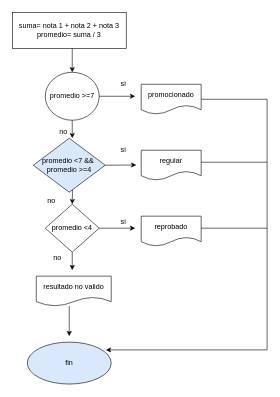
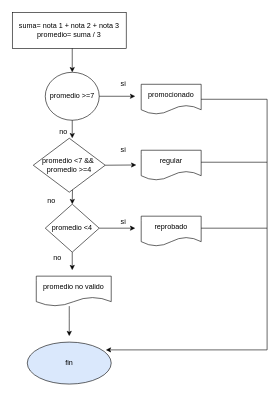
  <mxCell id="0" />
  <mxCell id="1" parent="0" />
  <mxCell id="2" value="fin" style="ellipse;whiteSpace=wrap;html=1;fillColor=#dae8fc;" vertex="1" parent="1"><mxGeometry x="45" y="570" width="140" height="70" as="geometry" /></mxCell>
  <mxCell id="3" value="suma= nota 1 + nota 2 + nota 3&lt;br&gt;promedio= suma / 3" style="rounded=0;whiteSpace=wrap;html=1;" vertex="1" parent="1"><mxGeometry x="20" y="20" width="190" height="60" as="geometry" /></mxCell>
  <mxCell id="4" value="" style="endArrow=classic;html=1;rounded=0;" edge="1" parent="1" target="5"><mxGeometry width="50" height="50" relative="1" as="geometry"><mxPoint x="120" y="80" as="sourcePoint" /><mxPoint x="115" y="140" as="targetPoint" /></mxGeometry></mxCell>
  <mxCell id="5" value="promedio &amp;gt;=7" style="ellipse;whiteSpace=wrap;html=1;" vertex="1" parent="1"><mxGeometry x="75" y="120" width="90" height="80" as="geometry" /></mxCell>
  <mxCell id="6" value="" style="endArrow=classic;html=1;rounded=0;exitX=1;exitY=0.5;exitDx=0;exitDy=0;" edge="1" parent="1" source="5"><mxGeometry width="50" height="50" relative="1" as="geometry"><mxPoint x="105" y="200" as="sourcePoint" /><mxPoint x="225" y="160" as="targetPoint" /></mxGeometry></mxCell>
  <mxCell id="7" value="promocionado" style="shape=document;whiteSpace=wrap;html=1;boundedLbl=1;" vertex="1" parent="1"><mxGeometry x="235" y="140" width="100" height="50" as="geometry" /></mxCell>
  <mxCell id="8" value="" style="endArrow=classic;html=1;rounded=0;exitX=0.5;exitY=1;exitDx=0;exitDy=0;" edge="1" parent="1" source="5"><mxGeometry width="50" height="50" relative="1" as="geometry"><mxPoint x="105" y="200" as="sourcePoint" /><mxPoint x="120" y="230" as="targetPoint" /></mxGeometry></mxCell>
  <mxCell id="9" value="" style="endArrow=classic;html=1;rounded=0;exitX=1;exitY=0.5;exitDx=0;exitDy=0;entryX=-0.082;entryY=0.492;entryDx=0;entryDy=0;entryPerimeter=0;" edge="1" parent="1" source="26" target="10"><mxGeometry width="50" height="50" relative="1" as="geometry"><mxPoint x="105" y="310" as="sourcePoint" /><mxPoint x="225" y="270" as="targetPoint" /></mxGeometry></mxCell>
  <mxCell id="10" value="regular" style="shape=document;whiteSpace=wrap;html=1;boundedLbl=1;" vertex="1" parent="1"><mxGeometry x="235" y="250" width="100" height="50" as="geometry" /></mxCell>
  <mxCell id="11" value="" style="endArrow=classic;html=1;rounded=0;exitX=0.545;exitY=0.922;exitDx=0;exitDy=0;entryX=0.5;entryY=0;entryDx=0;entryDy=0;exitPerimeter=0;" edge="1" parent="1" source="26" target="17"><mxGeometry width="50" height="50" relative="1" as="geometry"><mxPoint x="105" y="310" as="sourcePoint" /><mxPoint x="120" y="340" as="targetPoint" /></mxGeometry></mxCell>
  <mxCell id="12" value="" style="endArrow=classic;html=1;rounded=0;exitX=1;exitY=0.5;exitDx=0;exitDy=0;" edge="1" parent="1" source="17"><mxGeometry width="50" height="50" relative="1" as="geometry"><mxPoint x="105" y="420" as="sourcePoint" /><mxPoint x="225" y="380" as="targetPoint" /></mxGeometry></mxCell>
  <mxCell id="13" value="reprobado" style="shape=document;whiteSpace=wrap;html=1;boundedLbl=1;" vertex="1" parent="1"><mxGeometry x="235" y="360" width="100" height="50" as="geometry" /></mxCell>
  <mxCell id="14" value="" style="endArrow=classic;html=1;rounded=0;exitX=0.5;exitY=1;exitDx=0;exitDy=0;" edge="1" parent="1" source="17"><mxGeometry width="50" height="50" relative="1" as="geometry"><mxPoint x="105" y="420" as="sourcePoint" /><mxPoint x="120" y="450" as="targetPoint" /></mxGeometry></mxCell>
  <mxCell id="15" value="" style="endArrow=classic;html=1;rounded=0;exitX=1;exitY=0.5;exitDx=0;exitDy=0;entryX=0.936;entryY=0.186;entryDx=0;entryDy=0;entryPerimeter=0;" edge="1" parent="1" source="7" target="2"><mxGeometry width="50" height="50" relative="1" as="geometry"><mxPoint x="365" y="180" as="sourcePoint" /><mxPoint x="415" y="130" as="targetPoint" /><Array as="points"><mxPoint x="445" y="165" /><mxPoint x="445" y="583" /></Array></mxGeometry></mxCell>
  <mxCell id="16" value="" style="endArrow=none;html=1;rounded=0;" edge="1" parent="1" target="17"><mxGeometry width="50" height="50" relative="1" as="geometry"><mxPoint x="105" y="360" as="sourcePoint" /><mxPoint x="155" y="310" as="targetPoint" /></mxGeometry></mxCell>
  <mxCell id="17" value="promedio &amp;lt;4" style="rhombus;whiteSpace=wrap;html=1;" vertex="1" parent="1"><mxGeometry x="75" y="340" width="90" height="80" as="geometry" /></mxCell>
- <mxCell id="18" value="resultado no valido" style="shape=document;whiteSpace=wrap;html=1;boundedLbl=1;" vertex="1" parent="1"><mxGeometry x="60" y="460" width="125" height="50" as="geometry" /></mxCell>
+ <mxCell id="18" value="promedio no valido" style="shape=document;whiteSpace=wrap;html=1;boundedLbl=1;" vertex="1" parent="1"><mxGeometry x="60" y="460" width="125" height="50" as="geometry" /></mxCell>
  <mxCell id="19" value="si" style="text;html=1;align=center;verticalAlign=middle;resizable=0;points=[];autosize=1;strokeColor=none;fillColor=none;" vertex="1" parent="1"><mxGeometry x="190" y="125" width="30" height="30" as="geometry" /></mxCell>
  <mxCell id="20" value="si" style="text;html=1;align=center;verticalAlign=middle;resizable=0;points=[];autosize=1;strokeColor=none;fillColor=none;" vertex="1" parent="1"><mxGeometry x="190" y="235" width="30" height="30" as="geometry" /></mxCell>
  <mxCell id="21" value="si" style="text;html=1;align=center;verticalAlign=middle;resizable=0;points=[];autosize=1;strokeColor=none;fillColor=none;" vertex="1" parent="1"><mxGeometry x="190" y="355" width="30" height="30" as="geometry" /></mxCell>
  <mxCell id="22" value="no" style="text;html=1;align=center;verticalAlign=middle;resizable=0;points=[];autosize=1;strokeColor=none;fillColor=none;" vertex="1" parent="1"><mxGeometry x="75" y="415" width="40" height="30" as="geometry" /></mxCell>
  <mxCell id="23" value="no" style="text;html=1;align=center;verticalAlign=middle;resizable=0;points=[];autosize=1;strokeColor=none;fillColor=none;" vertex="1" parent="1"><mxGeometry x="65" y="320" width="40" height="30" as="geometry" /></mxCell>
  <mxCell id="24" value="no" style="text;html=1;align=center;verticalAlign=middle;resizable=0;points=[];autosize=1;strokeColor=none;fillColor=none;" vertex="1" parent="1"><mxGeometry x="85" y="205" width="40" height="30" as="geometry" /></mxCell>
  <mxCell id="25" value="" style="endArrow=classic;html=1;rounded=0;" edge="1" parent="1"><mxGeometry width="50" height="50" relative="1" as="geometry"><mxPoint x="115" y="510" as="sourcePoint" /><mxPoint x="115" y="560" as="targetPoint" /><Array as="points"><mxPoint x="115" y="530" /></Array></mxGeometry></mxCell>
- <mxCell id="26" value="promedio &amp;lt;7 &amp;amp;&amp;amp;&amp;nbsp;&lt;br&gt;promedio &amp;gt;=4" style="rhombus;whiteSpace=wrap;html=1;fillColor=#dae8fc;" vertex="1" parent="1"><mxGeometry x="55" y="230" width="120" height="90" as="geometry" /></mxCell>
+ <mxCell id="26" value="promedio &amp;lt;7 &amp;amp;&amp;amp;&amp;nbsp;&lt;br&gt;promedio &amp;gt;=4" style="rhombus;whiteSpace=wrap;html=1;" vertex="1" parent="1"><mxGeometry x="55" y="230" width="120" height="90" as="geometry" /></mxCell>
  <mxCell id="27" value="" style="endArrow=none;html=1;rounded=0;" edge="1" parent="1"><mxGeometry width="50" height="50" relative="1" as="geometry"><mxPoint x="445" y="270" as="sourcePoint" /><mxPoint x="335" y="270" as="targetPoint" /></mxGeometry></mxCell>
  <mxCell id="28" value="" style="endArrow=none;html=1;rounded=0;" edge="1" parent="1"><mxGeometry width="50" height="50" relative="1" as="geometry"><mxPoint x="335" y="380" as="sourcePoint" /><mxPoint x="445" y="380" as="targetPoint" /></mxGeometry></mxCell>
